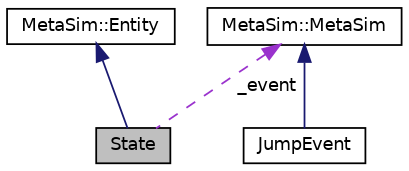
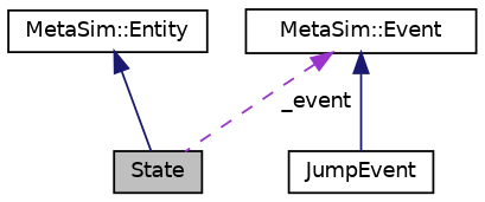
  digraph {
    node [color=black fillcolor=white fontname=Helvetica fontsize=10 shape=record style=filled]
    edge [color=midnightblue dir=back fontname=Helvetica fontsize=10 labelfontname=Helvetica labelfontsize=10 style=solid]
    n1 [fillcolor=grey75 fontcolor=black height=0.2 label=State width=0.4]
    n2 [height=0.2 label="MetaSim::Entity" width=0.4]
    n3 [height=0.2 label=JumpEvent width=0.4]
-   n4 [height=0.2 label="MetaSim::MetaSim" width=0.4]
+   n4 [height=0.2 label="MetaSim::Event" width=0.4]
    n2 -> n1
    n4 -> n1 [color=darkorchid3 label=" _event" style=dashed]
    n4 -> n3
  }
